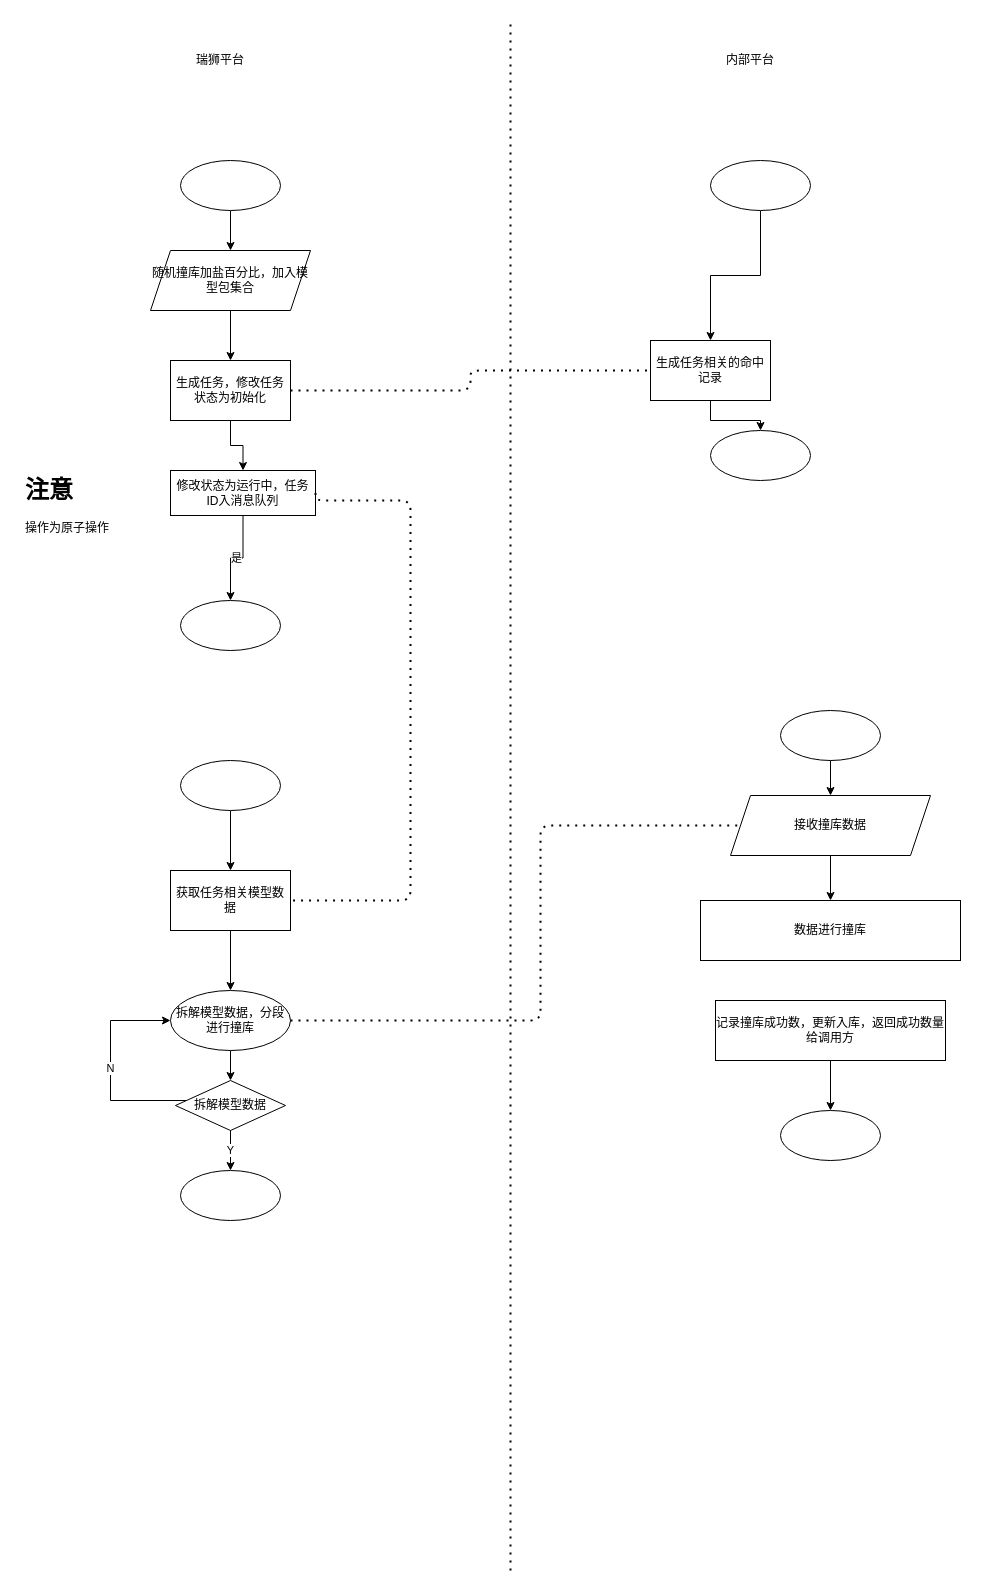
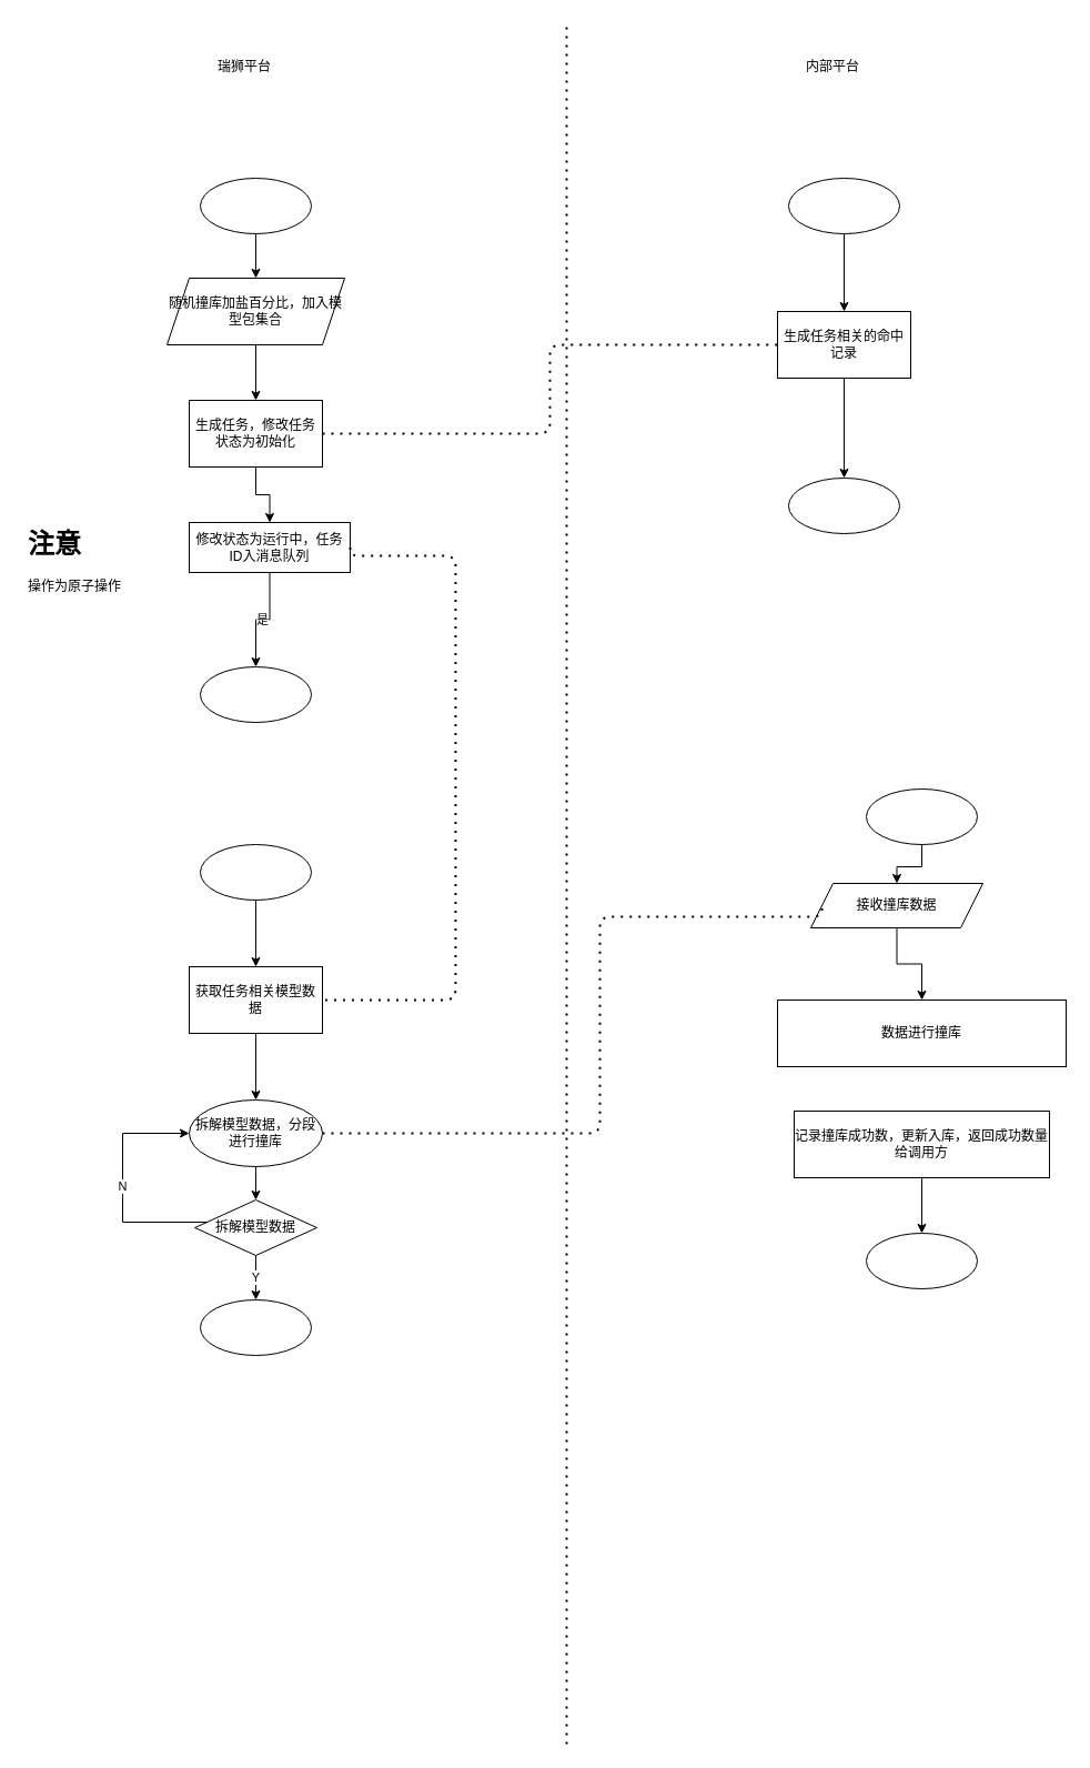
  <mxCell id="0" />
  <mxCell id="1" parent="0" />
  <mxCell id="2" value="" style="endArrow=none;dashed=1;html=1;dashPattern=1 3;strokeWidth=2;" parent="1" edge="1"><mxGeometry width="50" height="50" relative="1" as="geometry"><mxPoint x="510" y="1570" as="sourcePoint" /><mxPoint x="510" y="20" as="targetPoint" /></mxGeometry></mxCell>
  <mxCell id="3" value="瑞狮平台" style="text;html=1;strokeColor=none;fillColor=none;align=center;verticalAlign=middle;whiteSpace=wrap;rounded=0;" parent="1" vertex="1"><mxGeometry x="180" y="50" width="80" height="20" as="geometry" /></mxCell>
  <mxCell id="4" value="内部平台" style="text;html=1;strokeColor=none;fillColor=none;align=center;verticalAlign=middle;whiteSpace=wrap;rounded=0;" parent="1" vertex="1"><mxGeometry x="710" y="50" width="80" height="20" as="geometry" /></mxCell>
  <mxCell id="5" value="" style="edgeStyle=orthogonalEdgeStyle;rounded=0;orthogonalLoop=1;jettySize=auto;html=1;" parent="1" source="6" target="14" edge="1"><mxGeometry relative="1" as="geometry" /></mxCell>
  <mxCell id="6" value="" style="ellipse;whiteSpace=wrap;html=1;" parent="1" vertex="1"><mxGeometry x="180" y="160" width="100" height="50" as="geometry" /></mxCell>
  <mxCell id="7" value="" style="ellipse;whiteSpace=wrap;html=1;" parent="1" vertex="1"><mxGeometry x="180" y="600" width="100" height="50" as="geometry" /></mxCell>
  <mxCell id="8" value="" style="ellipse;whiteSpace=wrap;html=1;" parent="1" vertex="1"><mxGeometry x="710" y="430" width="100" height="50" as="geometry" /></mxCell>
  <mxCell id="9" value="" style="edgeStyle=orthogonalEdgeStyle;rounded=0;orthogonalLoop=1;jettySize=auto;html=1;" edge="1" parent="1" source="10" target="28"><mxGeometry relative="1" as="geometry" /></mxCell>
  <mxCell id="10" value="" style="ellipse;whiteSpace=wrap;html=1;" parent="1" vertex="1"><mxGeometry x="710" y="160" width="100" height="50" as="geometry" /></mxCell>
  <mxCell id="11" value="" style="edgeStyle=orthogonalEdgeStyle;rounded=0;orthogonalLoop=1;jettySize=auto;html=1;" parent="1" source="12" target="16" edge="1"><mxGeometry relative="1" as="geometry" /></mxCell>
  <mxCell id="12" value="生成任务，修改任务状态为初始化" style="rounded=0;whiteSpace=wrap;html=1;" parent="1" vertex="1"><mxGeometry x="170" y="360" width="120" height="60" as="geometry" /></mxCell>
  <mxCell id="13" value="" style="edgeStyle=orthogonalEdgeStyle;rounded=0;orthogonalLoop=1;jettySize=auto;html=1;" parent="1" source="14" target="12" edge="1"><mxGeometry relative="1" as="geometry" /></mxCell>
  <mxCell id="14" value="随机撞库加盐百分比，加入模型包集合" style="shape=parallelogram;perimeter=parallelogramPerimeter;whiteSpace=wrap;html=1;fixedSize=1;" parent="1" vertex="1"><mxGeometry x="150" y="250" width="160" height="60" as="geometry" /></mxCell>
  <mxCell id="15" value="是" style="edgeStyle=orthogonalEdgeStyle;rounded=0;orthogonalLoop=1;jettySize=auto;html=1;exitX=0.5;exitY=1;exitDx=0;exitDy=0;" parent="1" source="16" target="7" edge="1"><mxGeometry relative="1" as="geometry"><mxPoint x="230" y="620" as="sourcePoint" /></mxGeometry></mxCell>
  <mxCell id="16" value="修改状态为运行中，任务ID入消息队列" style="rounded=0;whiteSpace=wrap;html=1;" parent="1" vertex="1"><mxGeometry x="170" y="470" width="145" height="45" as="geometry" /></mxCell>
  <mxCell id="17" value="&lt;h1&gt;注意&lt;/h1&gt;&lt;p&gt;操作为原子操作&lt;/p&gt;" style="text;html=1;strokeColor=none;fillColor=none;spacing=5;spacingTop=-20;whiteSpace=wrap;overflow=hidden;rounded=0;" parent="1" vertex="1"><mxGeometry x="20" y="470" width="140" height="90" as="geometry" /></mxCell>
  <mxCell id="18" value="" style="ellipse;whiteSpace=wrap;html=1;" vertex="1" parent="1"><mxGeometry x="780" y="1110" width="100" height="50" as="geometry" /></mxCell>
  <mxCell id="19" value="" style="edgeStyle=orthogonalEdgeStyle;rounded=0;orthogonalLoop=1;jettySize=auto;html=1;" edge="1" parent="1" source="22" target="21"><mxGeometry relative="1" as="geometry" /></mxCell>
  <mxCell id="20" value="" style="ellipse;whiteSpace=wrap;html=1;" vertex="1" parent="1"><mxGeometry x="780" y="710" width="100" height="50" as="geometry" /></mxCell>
  <mxCell id="21" value="数据进行撞库" style="rounded=0;whiteSpace=wrap;html=1;" vertex="1" parent="1"><mxGeometry x="700" y="900" width="260" height="60" as="geometry" /></mxCell>
- <mxCell id="22" value="接收撞库数据" style="shape=parallelogram;perimeter=parallelogramPerimeter;whiteSpace=wrap;html=1;fixedSize=1;" vertex="1" parent="1"><mxGeometry x="730" y="795" width="200" height="60" as="geometry" /></mxCell>
+ <mxCell id="22" value="接收撞库数据" style="shape=parallelogram;perimeter=parallelogramPerimeter;whiteSpace=wrap;html=1;fixedSize=1;" vertex="1" parent="1"><mxGeometry x="730" y="795" width="155" height="40" as="geometry" /></mxCell>
  <mxCell id="23" value="" style="edgeStyle=orthogonalEdgeStyle;rounded=0;orthogonalLoop=1;jettySize=auto;html=1;" edge="1" parent="1" source="20" target="22"><mxGeometry relative="1" as="geometry"><mxPoint x="830" y="780" as="sourcePoint" /><mxPoint x="830" y="875" as="targetPoint" /></mxGeometry></mxCell>
  <mxCell id="24" value="" style="edgeStyle=orthogonalEdgeStyle;rounded=0;orthogonalLoop=1;jettySize=auto;html=1;" edge="1" parent="1" source="25" target="18"><mxGeometry relative="1" as="geometry" /></mxCell>
  <mxCell id="25" value="记录撞库成功数，更新入库，返回成功数量给调用方" style="rounded=0;whiteSpace=wrap;html=1;" vertex="1" parent="1"><mxGeometry x="715" y="1000" width="230" height="60" as="geometry" /></mxCell>
  <mxCell id="26" value="" style="endArrow=none;dashed=1;html=1;dashPattern=1 3;strokeWidth=2;exitX=1;exitY=0.5;exitDx=0;exitDy=0;entryX=0;entryY=0.5;entryDx=0;entryDy=0;edgeStyle=orthogonalEdgeStyle;" edge="1" parent="1" source="12" target="28"><mxGeometry width="50" height="50" relative="1" as="geometry"><mxPoint x="370" y="410" as="sourcePoint" /><mxPoint x="610" y="380" as="targetPoint" /></mxGeometry></mxCell>
  <mxCell id="27" value="" style="edgeStyle=orthogonalEdgeStyle;rounded=0;orthogonalLoop=1;jettySize=auto;html=1;" edge="1" parent="1" source="28" target="8"><mxGeometry relative="1" as="geometry" /></mxCell>
- <mxCell id="28" value="生成任务相关的命中记录" style="rounded=0;whiteSpace=wrap;html=1;" vertex="1" parent="1"><mxGeometry x="650" y="340" width="120" height="60" as="geometry" /></mxCell>
+ <mxCell id="28" value="生成任务相关的命中记录" style="rounded=0;whiteSpace=wrap;html=1;" vertex="1" parent="1"><mxGeometry x="700" y="280" width="120" height="60" as="geometry" /></mxCell>
  <mxCell id="29" value="" style="edgeStyle=orthogonalEdgeStyle;rounded=0;orthogonalLoop=1;jettySize=auto;html=1;" edge="1" parent="1" source="30" target="33"><mxGeometry relative="1" as="geometry" /></mxCell>
  <mxCell id="30" value="" style="ellipse;whiteSpace=wrap;html=1;" vertex="1" parent="1"><mxGeometry x="180" y="760" width="100" height="50" as="geometry" /></mxCell>
  <mxCell id="31" value="" style="ellipse;whiteSpace=wrap;html=1;" vertex="1" parent="1"><mxGeometry x="180" y="1170" width="100" height="50" as="geometry" /></mxCell>
  <mxCell id="32" value="" style="edgeStyle=orthogonalEdgeStyle;rounded=0;orthogonalLoop=1;jettySize=auto;html=1;" edge="1" parent="1" source="33" target="36"><mxGeometry relative="1" as="geometry" /></mxCell>
  <mxCell id="33" value="获取任务相关模型数据" style="rounded=0;whiteSpace=wrap;html=1;" vertex="1" parent="1"><mxGeometry x="170" y="870" width="120" height="60" as="geometry" /></mxCell>
  <mxCell id="34" value="" style="endArrow=none;dashed=1;html=1;dashPattern=1 3;strokeWidth=2;exitX=1;exitY=0.5;exitDx=0;exitDy=0;entryX=1;entryY=0.5;entryDx=0;entryDy=0;edgeStyle=orthogonalEdgeStyle;" edge="1" parent="1" source="16" target="33"><mxGeometry width="50" height="50" relative="1" as="geometry"><mxPoint x="390" y="620" as="sourcePoint" /><mxPoint x="440" y="570" as="targetPoint" /><Array as="points"><mxPoint x="410" y="500" /><mxPoint x="410" y="900" /></Array></mxGeometry></mxCell>
  <mxCell id="35" value="Y" style="edgeStyle=orthogonalEdgeStyle;rounded=0;orthogonalLoop=1;jettySize=auto;html=1;" edge="1" parent="1" source="39" target="31"><mxGeometry relative="1" as="geometry" /></mxCell>
  <mxCell id="36" value="拆解模型数据，分段进行撞库" style="ellipse;whiteSpace=wrap;html=1;" vertex="1" parent="1"><mxGeometry x="170" y="990" width="120" height="60" as="geometry" /></mxCell>
  <mxCell id="37" value="" style="endArrow=none;dashed=1;html=1;dashPattern=1 3;strokeWidth=2;exitX=1;exitY=0.5;exitDx=0;exitDy=0;entryX=0;entryY=0.5;entryDx=0;entryDy=0;edgeStyle=orthogonalEdgeStyle;" edge="1" parent="1" source="36" target="22"><mxGeometry width="50" height="50" relative="1" as="geometry"><mxPoint x="380" y="980" as="sourcePoint" /><mxPoint x="430" y="930" as="targetPoint" /><Array as="points"><mxPoint x="540" y="1020" /><mxPoint x="540" y="825" /></Array></mxGeometry></mxCell>
  <mxCell id="38" value="N" style="edgeStyle=orthogonalEdgeStyle;rounded=0;orthogonalLoop=1;jettySize=auto;html=1;entryX=0;entryY=0.5;entryDx=0;entryDy=0;" edge="1" parent="1" source="39" target="36"><mxGeometry relative="1" as="geometry"><Array as="points"><mxPoint x="110" y="1100" /><mxPoint x="110" y="1020" /></Array></mxGeometry></mxCell>
  <mxCell id="39" value="拆解模型数据" style="rhombus;whiteSpace=wrap;html=1;" vertex="1" parent="1"><mxGeometry x="175" y="1080" width="110" height="50" as="geometry" /></mxCell>
  <mxCell id="40" value="" style="edgeStyle=orthogonalEdgeStyle;rounded=0;orthogonalLoop=1;jettySize=auto;html=1;" edge="1" parent="1" source="36" target="39"><mxGeometry relative="1" as="geometry"><mxPoint x="230" y="1050" as="sourcePoint" /><mxPoint x="230" y="1170" as="targetPoint" /></mxGeometry></mxCell>
